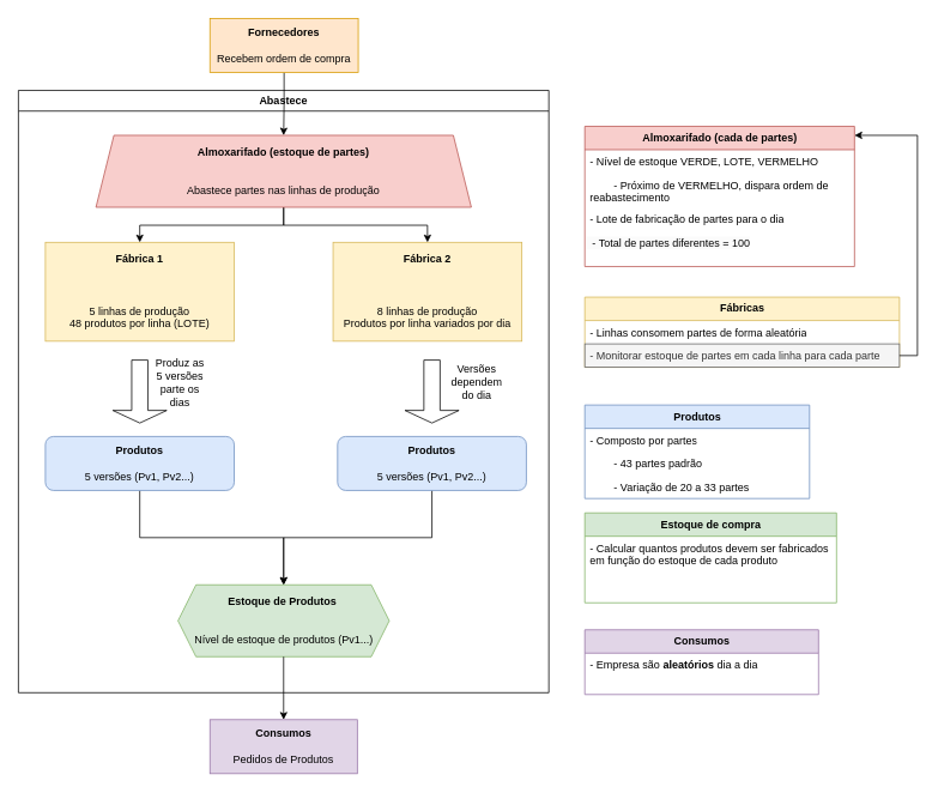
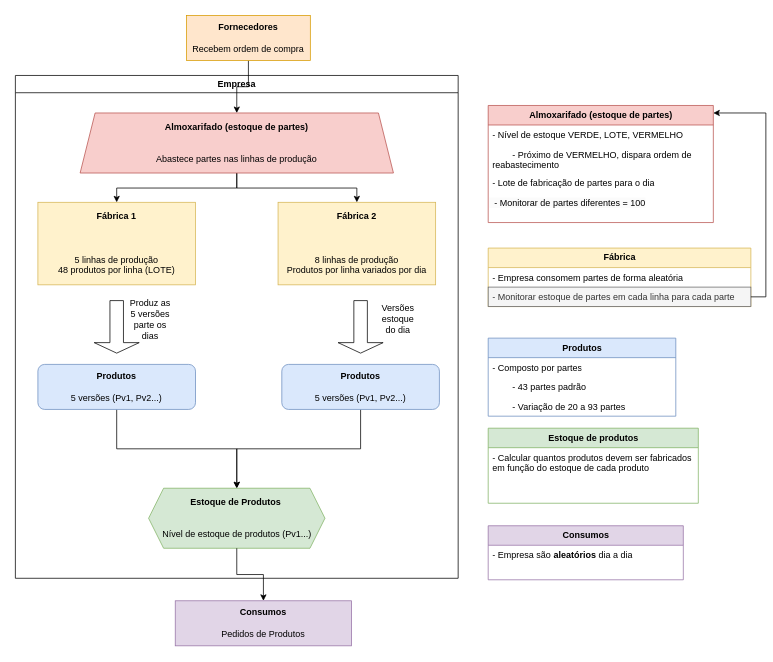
  <mxCell id="0" />
  <mxCell id="1" parent="0" />
- <mxCell id="2" value="Abastece" style="swimlane;" vertex="1" parent="1"><mxGeometry x="20" y="100" width="590" height="670" as="geometry"><mxRectangle x="130" y="140" width="90" height="30" as="alternateBounds" /></mxGeometry></mxCell>
+ <mxCell id="2" value="Empresa" style="swimlane;" vertex="1" parent="1"><mxGeometry x="20" y="100" width="590" height="670" as="geometry"><mxRectangle x="130" y="140" width="90" height="30" as="alternateBounds" /></mxGeometry></mxCell>
  <mxCell id="3" value="&lt;b&gt;Fábrica 2&lt;/b&gt;&lt;div&gt;&lt;br&gt;&lt;/div&gt;&lt;div&gt;&lt;br&gt;&lt;/div&gt;&lt;div&gt;&lt;br&gt;&lt;/div&gt;&lt;div&gt;8 linhas de produção&lt;/div&gt;&lt;div&gt;Produtos por linha variados por dia&lt;/div&gt;" style="whiteSpace=wrap;html=1;fillColor=#fff2cc;strokeColor=#d6b656;" vertex="1" parent="2"><mxGeometry x="350" y="169" width="210" height="110" as="geometry" /></mxCell>
  <mxCell id="4" value="&lt;b&gt;Fábrica 1&lt;/b&gt;&lt;div&gt;&lt;br&gt;&lt;/div&gt;&lt;div&gt;&lt;br&gt;&lt;/div&gt;&lt;div&gt;&lt;br&gt;&lt;/div&gt;&lt;div&gt;5 linhas de produção&lt;/div&gt;&lt;div&gt;48 produtos por linha (LOTE)&lt;/div&gt;" style="whiteSpace=wrap;html=1;fillColor=#fff2cc;strokeColor=#d6b656;" vertex="1" parent="2"><mxGeometry x="30" y="169" width="210" height="110" as="geometry" /></mxCell>
  <mxCell id="5" value="" style="shape=singleArrow;direction=south;whiteSpace=wrap;html=1;" vertex="1" parent="2"><mxGeometry x="105" y="300" width="60" height="70" as="geometry" /></mxCell>
  <mxCell id="6" value="" style="shape=singleArrow;direction=south;whiteSpace=wrap;html=1;" vertex="1" parent="2"><mxGeometry x="430" y="300" width="60" height="70" as="geometry" /></mxCell>
  <mxCell id="7" style="edgeStyle=orthogonalEdgeStyle;rounded=0;orthogonalLoop=1;jettySize=auto;html=1;exitX=0.5;exitY=1;exitDx=0;exitDy=0;entryX=0.5;entryY=0;entryDx=0;entryDy=0;" edge="1" parent="2" source="8" target="13"><mxGeometry relative="1" as="geometry"><mxPoint x="460" y="490" as="targetPoint" /></mxGeometry></mxCell>
  <mxCell id="8" value="&lt;b&gt;Produtos&lt;/b&gt;&lt;div&gt;&lt;br&gt;&lt;/div&gt;&lt;div&gt;5 versões (Pv1, Pv2...)&lt;/div&gt;" style="rounded=1;whiteSpace=wrap;html=1;fillColor=#dae8fc;strokeColor=#6c8ebf;" vertex="1" parent="2"><mxGeometry x="355" y="385" width="210" height="60" as="geometry" /></mxCell>
  <mxCell id="9" style="edgeStyle=orthogonalEdgeStyle;rounded=0;orthogonalLoop=1;jettySize=auto;html=1;exitX=0.5;exitY=1;exitDx=0;exitDy=0;entryX=0.5;entryY=0;entryDx=0;entryDy=0;" edge="1" parent="2" source="10" target="13"><mxGeometry relative="1" as="geometry" /></mxCell>
  <mxCell id="10" value="&lt;b&gt;Produtos&lt;/b&gt;&lt;div&gt;&lt;br&gt;&lt;/div&gt;&lt;div&gt;5 versões (Pv1, Pv2...)&lt;/div&gt;" style="rounded=1;whiteSpace=wrap;html=1;fillColor=#dae8fc;strokeColor=#6c8ebf;" vertex="1" parent="2"><mxGeometry x="30" y="385" width="210" height="60" as="geometry" /></mxCell>
  <mxCell id="11" value="Produz as 5 versões parte os dias" style="text;html=1;align=center;verticalAlign=middle;whiteSpace=wrap;rounded=0;" vertex="1" parent="2"><mxGeometry x="150" y="310" width="60" height="30" as="geometry" /></mxCell>
- <mxCell id="12" value="Versões dependem do dia" style="text;html=1;align=center;verticalAlign=middle;whiteSpace=wrap;rounded=0;" vertex="1" parent="2"><mxGeometry x="480" y="310" width="60" height="30" as="geometry" /></mxCell>
+ <mxCell id="12" value="Versões estoque do dia" style="text;html=1;align=center;verticalAlign=middle;whiteSpace=wrap;rounded=0;" vertex="1" parent="2"><mxGeometry x="480" y="310" width="60" height="30" as="geometry" /></mxCell>
  <mxCell id="13" value="&lt;b&gt;Estoque de Produtos&amp;nbsp;&lt;/b&gt;&lt;div&gt;&lt;br&gt;&lt;/div&gt;&lt;div&gt;&lt;br&gt;&lt;/div&gt;&lt;div&gt;Nível de estoque de produtos (Pv1...)&lt;/div&gt;" style="shape=hexagon;perimeter=hexagonPerimeter2;whiteSpace=wrap;html=1;fixedSize=1;fillColor=#d5e8d4;strokeColor=#82b366;" vertex="1" parent="2"><mxGeometry x="177.5" y="550" width="235" height="80" as="geometry" /></mxCell>
  <mxCell id="14" style="edgeStyle=orthogonalEdgeStyle;rounded=0;orthogonalLoop=1;jettySize=auto;html=1;exitX=0.5;exitY=1;exitDx=0;exitDy=0;entryX=0.5;entryY=0;entryDx=0;entryDy=0;" edge="1" parent="2" source="16" target="4"><mxGeometry relative="1" as="geometry" /></mxCell>
  <mxCell id="15" style="edgeStyle=orthogonalEdgeStyle;rounded=0;orthogonalLoop=1;jettySize=auto;html=1;exitX=0.5;exitY=1;exitDx=0;exitDy=0;entryX=0.5;entryY=0;entryDx=0;entryDy=0;" edge="1" parent="2" source="16" target="3"><mxGeometry relative="1" as="geometry" /></mxCell>
  <mxCell id="16" value="&lt;b&gt;Almoxarifado (estoque de partes)&lt;/b&gt;&lt;div&gt;&lt;b&gt;&lt;br&gt;&lt;/b&gt;&lt;/div&gt;&lt;div&gt;&lt;b&gt;&lt;br&gt;&lt;/b&gt;&lt;/div&gt;&lt;div&gt;&lt;span style=&quot;text-align: left;&quot;&gt;Abastece partes nas linhas de produção&lt;/span&gt;&lt;b&gt;&lt;br&gt;&lt;/b&gt;&lt;/div&gt;" style="shape=trapezoid;perimeter=trapezoidPerimeter;whiteSpace=wrap;html=1;fixedSize=1;fillColor=#f8cecc;strokeColor=#b85450;" vertex="1" parent="2"><mxGeometry x="86.25" y="50" width="417.5" height="80" as="geometry" /></mxCell>
  <mxCell id="17" value="&lt;b&gt;Produtos&lt;/b&gt;" style="swimlane;fontStyle=0;childLayout=stackLayout;horizontal=1;startSize=26;fillColor=#dae8fc;horizontalStack=0;resizeParent=1;resizeParentMax=0;resizeLast=0;collapsible=1;marginBottom=0;html=1;strokeColor=#6c8ebf;rounded=0;" vertex="1" parent="1"><mxGeometry x="650" y="450" width="250" height="104" as="geometry"><mxRectangle x="40" y="680" width="90" height="30" as="alternateBounds" /></mxGeometry></mxCell>
  <mxCell id="18" value="- Composto por partes" style="text;strokeColor=none;fillColor=none;align=left;verticalAlign=top;spacingLeft=4;spacingRight=4;overflow=hidden;rotatable=0;points=[[0,0.5],[1,0.5]];portConstraint=eastwest;whiteSpace=wrap;html=1;" vertex="1" parent="17"><mxGeometry y="26" width="250" height="26" as="geometry" /></mxCell>
  <mxCell id="19" value="&lt;span style=&quot;white-space: pre;&quot;&gt;&#09;&lt;/span&gt;- 43 partes padrão" style="text;strokeColor=none;fillColor=none;align=left;verticalAlign=top;spacingLeft=4;spacingRight=4;overflow=hidden;rotatable=0;points=[[0,0.5],[1,0.5]];portConstraint=eastwest;whiteSpace=wrap;html=1;" vertex="1" parent="17"><mxGeometry y="52" width="250" height="26" as="geometry" /></mxCell>
- <mxCell id="20" value="&lt;span style=&quot;white-space: pre;&quot;&gt;&#09;&lt;/span&gt;- Variação de 20 a 33 partes" style="text;strokeColor=none;fillColor=none;align=left;verticalAlign=top;spacingLeft=4;spacingRight=4;overflow=hidden;rotatable=0;points=[[0,0.5],[1,0.5]];portConstraint=eastwest;whiteSpace=wrap;html=1;" vertex="1" parent="17"><mxGeometry y="78" width="250" height="26" as="geometry" /></mxCell>
- <mxCell id="21" value="&lt;b&gt;Fábricas&lt;/b&gt;" style="swimlane;fontStyle=0;childLayout=stackLayout;horizontal=1;startSize=26;fillColor=#fff2cc;horizontalStack=0;resizeParent=1;resizeParentMax=0;resizeLast=0;collapsible=1;marginBottom=0;html=1;strokeColor=#d6b656;rounded=0;" vertex="1" parent="1"><mxGeometry x="650" y="330" width="350" height="78" as="geometry"><mxRectangle x="40" y="680" width="90" height="30" as="alternateBounds" /></mxGeometry></mxCell>
- <mxCell id="22" value="- Linhas consomem partes de forma aleatória" style="text;strokeColor=none;fillColor=none;align=left;verticalAlign=top;spacingLeft=4;spacingRight=4;overflow=hidden;rotatable=0;points=[[0,0.5],[1,0.5]];portConstraint=eastwest;whiteSpace=wrap;html=1;" vertex="1" parent="21"><mxGeometry y="26" width="350" height="26" as="geometry" /></mxCell>
+ <mxCell id="20" value="&lt;span style=&quot;white-space: pre;&quot;&gt;&#09;&lt;/span&gt;- Variação de 20 a 93 partes" style="text;strokeColor=none;fillColor=none;align=left;verticalAlign=top;spacingLeft=4;spacingRight=4;overflow=hidden;rotatable=0;points=[[0,0.5],[1,0.5]];portConstraint=eastwest;whiteSpace=wrap;html=1;" vertex="1" parent="17"><mxGeometry y="78" width="250" height="26" as="geometry" /></mxCell>
+ <mxCell id="21" value="&lt;b&gt;Fábrica&lt;/b&gt;" style="swimlane;fontStyle=0;childLayout=stackLayout;horizontal=1;startSize=26;fillColor=#fff2cc;horizontalStack=0;resizeParent=1;resizeParentMax=0;resizeLast=0;collapsible=1;marginBottom=0;html=1;strokeColor=#d6b656;rounded=0;" vertex="1" parent="1"><mxGeometry x="650" y="330" width="350" height="78" as="geometry"><mxRectangle x="40" y="680" width="90" height="30" as="alternateBounds" /></mxGeometry></mxCell>
+ <mxCell id="22" value="- Empresa consomem partes de forma aleatória" style="text;strokeColor=none;fillColor=none;align=left;verticalAlign=top;spacingLeft=4;spacingRight=4;overflow=hidden;rotatable=0;points=[[0,0.5],[1,0.5]];portConstraint=eastwest;whiteSpace=wrap;html=1;" vertex="1" parent="21"><mxGeometry y="26" width="350" height="26" as="geometry" /></mxCell>
  <mxCell id="23" value="- Monitorar estoque de partes em cada linha para cada parte" style="text;strokeColor=#666666;fillColor=#f5f5f5;align=left;verticalAlign=top;spacingLeft=4;spacingRight=4;overflow=hidden;rotatable=0;points=[[0,0.5],[1,0.5]];portConstraint=eastwest;whiteSpace=wrap;html=1;shadow=0;fontColor=#333333;" vertex="1" parent="21"><mxGeometry y="52" width="350" height="26" as="geometry" /></mxCell>
  <mxCell id="24" style="edgeStyle=orthogonalEdgeStyle;rounded=0;orthogonalLoop=1;jettySize=auto;html=1;exitX=1;exitY=0.5;exitDx=0;exitDy=0;" edge="1" parent="21" source="23" target="23"><mxGeometry relative="1" as="geometry" /></mxCell>
- <mxCell id="25" value="&lt;b&gt;Estoque de compra&lt;/b&gt;" style="swimlane;fontStyle=0;childLayout=stackLayout;horizontal=1;startSize=26;fillColor=#d5e8d4;horizontalStack=0;resizeParent=1;resizeParentMax=0;resizeLast=0;collapsible=1;marginBottom=0;html=1;strokeColor=#82b366;rounded=0;" vertex="1" parent="1"><mxGeometry x="650" y="570" width="280" height="100" as="geometry"><mxRectangle x="40" y="680" width="90" height="30" as="alternateBounds" /></mxGeometry></mxCell>
+ <mxCell id="25" value="&lt;b&gt;Estoque de produtos&lt;/b&gt;" style="swimlane;fontStyle=0;childLayout=stackLayout;horizontal=1;startSize=26;fillColor=#d5e8d4;horizontalStack=0;resizeParent=1;resizeParentMax=0;resizeLast=0;collapsible=1;marginBottom=0;html=1;strokeColor=#82b366;rounded=0;" vertex="1" parent="1"><mxGeometry x="650" y="570" width="280" height="100" as="geometry"><mxRectangle x="40" y="680" width="90" height="30" as="alternateBounds" /></mxGeometry></mxCell>
  <mxCell id="26" value="- Calcular quantos produtos devem ser fabricados em função do estoque de cada produto" style="text;strokeColor=none;fillColor=none;align=left;verticalAlign=top;spacingLeft=4;spacingRight=4;overflow=hidden;rotatable=0;points=[[0,0.5],[1,0.5]];portConstraint=eastwest;whiteSpace=wrap;html=1;" vertex="1" parent="25"><mxGeometry y="26" width="280" height="74" as="geometry" /></mxCell>
- <mxCell id="27" value="&lt;b&gt;Consumos&lt;/b&gt;&lt;div&gt;&lt;br&gt;&lt;/div&gt;&lt;div&gt;Pedidos de Produtos&lt;/div&gt;" style="rounded=0;whiteSpace=wrap;html=1;fillColor=#e1d5e7;strokeColor=#9673a6;" vertex="1" parent="1"><mxGeometry x="233" y="800" width="164" height="60" as="geometry" /></mxCell>
- <mxCell id="28" value="&lt;b&gt;Almoxarifado (cada de partes)&lt;/b&gt;" style="swimlane;fontStyle=0;childLayout=stackLayout;horizontal=1;startSize=26;fillColor=#f8cecc;horizontalStack=0;resizeParent=1;resizeParentMax=0;resizeLast=0;collapsible=1;marginBottom=0;html=1;strokeColor=#b85450;rounded=0;" vertex="1" parent="1"><mxGeometry x="650" y="140" width="300" height="156" as="geometry"><mxRectangle x="40" y="680" width="90" height="30" as="alternateBounds" /></mxGeometry></mxCell>
+ <mxCell id="27" value="&lt;b&gt;Consumos&lt;/b&gt;&lt;div&gt;&lt;br&gt;&lt;/div&gt;&lt;div&gt;Pedidos de Produtos&lt;/div&gt;" style="rounded=0;whiteSpace=wrap;html=1;fillColor=#e1d5e7;strokeColor=#9673a6;" vertex="1" parent="1"><mxGeometry x="233" y="800" width="235" height="60" as="geometry" /></mxCell>
+ <mxCell id="28" value="&lt;b&gt;Almoxarifado (estoque de partes)&lt;/b&gt;" style="swimlane;fontStyle=0;childLayout=stackLayout;horizontal=1;startSize=26;fillColor=#f8cecc;horizontalStack=0;resizeParent=1;resizeParentMax=0;resizeLast=0;collapsible=1;marginBottom=0;html=1;strokeColor=#b85450;rounded=0;" vertex="1" parent="1"><mxGeometry x="650" y="140" width="300" height="156" as="geometry"><mxRectangle x="40" y="680" width="90" height="30" as="alternateBounds" /></mxGeometry></mxCell>
  <mxCell id="29" value="- Nível de estoque VERDE, LOTE, VERMELHO" style="text;strokeColor=none;fillColor=none;align=left;verticalAlign=top;spacingLeft=4;spacingRight=4;overflow=hidden;rotatable=0;points=[[0,0.5],[1,0.5]];portConstraint=eastwest;whiteSpace=wrap;html=1;" vertex="1" parent="28"><mxGeometry y="26" width="300" height="26" as="geometry" /></mxCell>
  <mxCell id="30" value="&lt;span style=&quot;white-space: pre;&quot;&gt;&#09;&lt;/span&gt;- Próximo de VERMELHO, dispara ordem de reabastecimento" style="text;strokeColor=none;fillColor=none;align=left;verticalAlign=top;spacingLeft=4;spacingRight=4;overflow=hidden;rotatable=0;points=[[0,0.5],[1,0.5]];portConstraint=eastwest;whiteSpace=wrap;html=1;" vertex="1" parent="28"><mxGeometry y="52" width="300" height="38" as="geometry" /></mxCell>
  <mxCell id="31" value="- Lote de fabricação de partes para o dia" style="text;strokeColor=none;fillColor=none;align=left;verticalAlign=top;spacingLeft=4;spacingRight=4;overflow=hidden;rotatable=0;points=[[0,0.5],[1,0.5]];portConstraint=eastwest;whiteSpace=wrap;html=1;" vertex="1" parent="28"><mxGeometry y="90" width="300" height="26" as="geometry" /></mxCell>
- <mxCell id="32" value="&lt;span style=&quot;color: rgb(0, 0, 0); font-family: Helvetica; font-size: 12px; font-style: normal; font-variant-ligatures: normal; font-variant-caps: normal; font-weight: 400; letter-spacing: normal; orphans: 2; text-align: left; text-indent: 0px; text-transform: none; widows: 2; word-spacing: 0px; -webkit-text-stroke-width: 0px; white-space: nowrap; background-color: rgb(251, 251, 251); text-decoration-thickness: initial; text-decoration-style: initial; text-decoration-color: initial; display: inline !important; float: none;&quot;&gt;&amp;nbsp; - Total de partes diferentes = 100&lt;/span&gt;" style="text;whiteSpace=wrap;html=1;" vertex="1" parent="28"><mxGeometry y="116" width="300" height="40" as="geometry" /></mxCell>
+ <mxCell id="32" value="&lt;span style=&quot;color: rgb(0, 0, 0); font-family: Helvetica; font-size: 12px; font-style: normal; font-variant-ligatures: normal; font-variant-caps: normal; font-weight: 400; letter-spacing: normal; orphans: 2; text-align: left; text-indent: 0px; text-transform: none; widows: 2; word-spacing: 0px; -webkit-text-stroke-width: 0px; white-space: nowrap; background-color: rgb(251, 251, 251); text-decoration-thickness: initial; text-decoration-style: initial; text-decoration-color: initial; display: inline !important; float: none;&quot;&gt;&amp;nbsp; - Monitorar de partes diferentes = 100&lt;/span&gt;" style="text;whiteSpace=wrap;html=1;" vertex="1" parent="28"><mxGeometry y="116" width="300" height="40" as="geometry" /></mxCell>
  <mxCell id="33" value="&lt;b&gt;Consumos&lt;/b&gt;" style="swimlane;fontStyle=0;childLayout=stackLayout;horizontal=1;startSize=26;fillColor=#e1d5e7;horizontalStack=0;resizeParent=1;resizeParentMax=0;resizeLast=0;collapsible=1;marginBottom=0;html=1;strokeColor=#9673a6;rounded=0;" vertex="1" parent="1"><mxGeometry x="650" y="700" width="260" height="72" as="geometry"><mxRectangle x="40" y="680" width="90" height="30" as="alternateBounds" /></mxGeometry></mxCell>
  <mxCell id="34" value="- Empresa são &lt;b&gt;aleatórios&lt;/b&gt; dia a dia" style="text;strokeColor=none;fillColor=none;align=left;verticalAlign=top;spacingLeft=4;spacingRight=4;overflow=hidden;rotatable=0;points=[[0,0.5],[1,0.5]];portConstraint=eastwest;whiteSpace=wrap;html=1;" vertex="1" parent="33"><mxGeometry y="26" width="260" height="26" as="geometry" /></mxCell>
  <mxCell id="35" value="" style="shape=table;startSize=0;container=1;collapsible=1;childLayout=tableLayout;fixedRows=1;rowLines=0;fontStyle=0;align=center;resizeLast=1;strokeColor=none;fillColor=none;collapsible=0;whiteSpace=wrap;html=1;" vertex="1" parent="33"><mxGeometry y="52" width="260" height="20" as="geometry" /></mxCell>
  <mxCell id="36" value="" style="shape=tableRow;horizontal=0;startSize=0;swimlaneHead=0;swimlaneBody=0;fillColor=none;collapsible=0;dropTarget=0;points=[[0,0.5],[1,0.5]];portConstraint=eastwest;top=0;left=0;right=0;bottom=0;" vertex="1" parent="35"><mxGeometry width="260" height="20" as="geometry" /></mxCell>
  <mxCell id="37" value="" style="shape=partialRectangle;connectable=0;fillColor=none;top=0;left=0;bottom=0;right=0;editable=1;overflow=hidden;" vertex="1" parent="36"><mxGeometry width="20" height="20" as="geometry"><mxRectangle width="20" height="20" as="alternateBounds" /></mxGeometry></mxCell>
  <mxCell id="38" value="" style="shape=partialRectangle;connectable=0;fillColor=none;top=0;left=0;bottom=0;right=0;align=left;spacingLeft=6;overflow=hidden;" vertex="1" parent="36"><mxGeometry x="20" width="240" height="20" as="geometry"><mxRectangle width="240" height="20" as="alternateBounds" /></mxGeometry></mxCell>
  <mxCell id="39" style="edgeStyle=orthogonalEdgeStyle;rounded=0;orthogonalLoop=1;jettySize=auto;html=1;exitX=0.5;exitY=1;exitDx=0;exitDy=0;entryX=0.5;entryY=0;entryDx=0;entryDy=0;" edge="1" parent="1" source="40" target="16"><mxGeometry relative="1" as="geometry" /></mxCell>
- <mxCell id="40" value="&lt;b&gt;Fornecedores&lt;/b&gt;&lt;div&gt;&lt;br&gt;&lt;/div&gt;&lt;div&gt;Recebem ordem de compra&lt;/div&gt;" style="rounded=0;whiteSpace=wrap;html=1;fillColor=#ffe6cc;strokeColor=#d79b00;" vertex="1" parent="1"><mxGeometry x="233" y="20" width="165" height="60" as="geometry" /></mxCell>
+ <mxCell id="40" value="&lt;b&gt;Fornecedores&lt;/b&gt;&lt;div&gt;&lt;br&gt;&lt;/div&gt;&lt;div&gt;Recebem ordem de compra&lt;/div&gt;" style="rounded=0;whiteSpace=wrap;html=1;fillColor=#ffe6cc;strokeColor=#d79b00;" vertex="1" parent="1"><mxGeometry x="248" y="20" width="165" height="60" as="geometry" /></mxCell>
  <mxCell id="41" style="edgeStyle=orthogonalEdgeStyle;rounded=0;orthogonalLoop=1;jettySize=auto;html=1;exitX=0.5;exitY=1;exitDx=0;exitDy=0;entryX=0.5;entryY=0;entryDx=0;entryDy=0;" edge="1" parent="1" source="13" target="27"><mxGeometry relative="1" as="geometry" /></mxCell>
  <mxCell id="42" style="edgeStyle=orthogonalEdgeStyle;rounded=0;orthogonalLoop=1;jettySize=auto;html=1;exitX=1;exitY=0.5;exitDx=0;exitDy=0;entryX=1;entryY=0.064;entryDx=0;entryDy=0;entryPerimeter=0;" edge="1" parent="1" source="23" target="28"><mxGeometry relative="1" as="geometry" /></mxCell>
